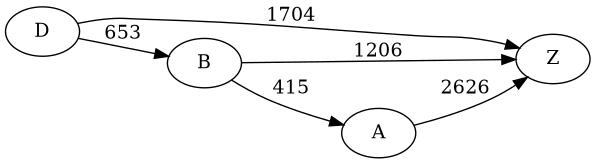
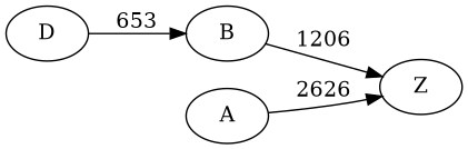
  digraph {
    rankdir=LR
    D
    Z
    B
    A
-   D -> Z [label=1704]
    D -> B [label=653]
    B -> Z [label=1206]
-   B -> A [label=415]
    A -> Z [label=2626]
  }
